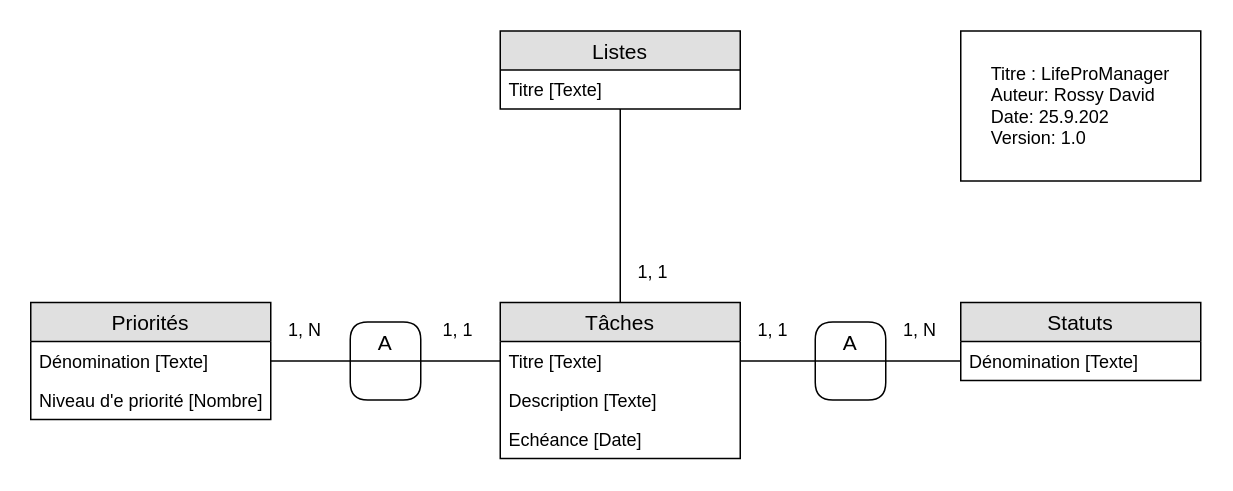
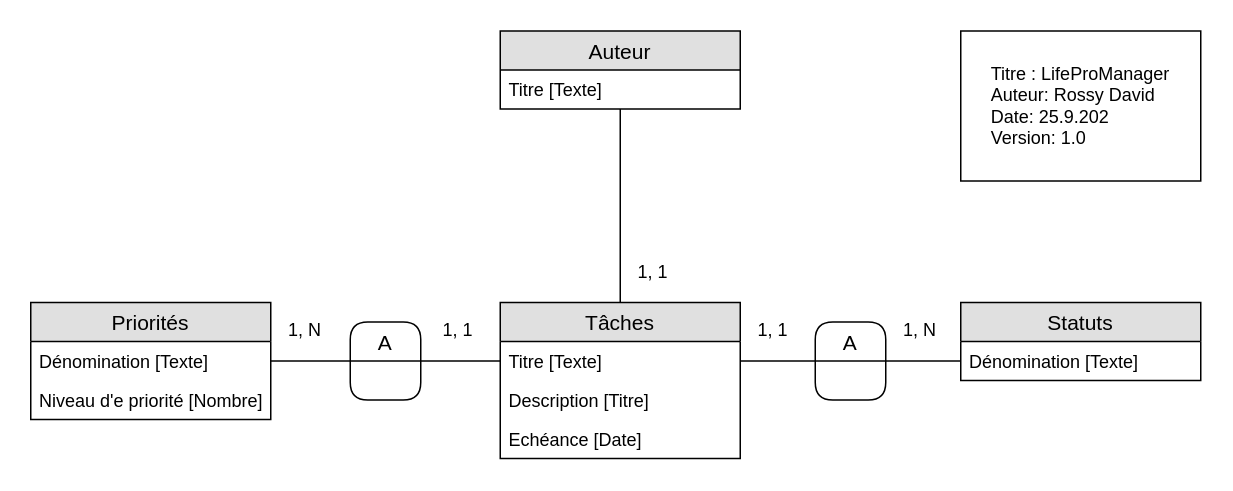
  <mxCell id="0" />
  <mxCell id="1" parent="0" />
  <mxCell id="2" style="edgeStyle=orthogonalEdgeStyle;rounded=0;orthogonalLoop=1;jettySize=auto;html=1;entryX=0.5;entryY=0;entryDx=0;entryDy=0;endArrow=none;endFill=0;" parent="1" source="3" target="5" edge="1"><mxGeometry relative="1" as="geometry" /></mxCell>
- <mxCell id="3" value="Listes" style="swimlane;fontStyle=0;childLayout=stackLayout;horizontal=1;startSize=26;fillColor=#e0e0e0;horizontalStack=0;resizeParent=1;resizeParentMax=0;resizeLast=0;collapsible=1;marginBottom=0;swimlaneFillColor=#ffffff;align=center;fontSize=14;" parent="1" vertex="1"><mxGeometry x="333" y="20" width="160" height="52" as="geometry" /></mxCell>
+ <mxCell id="3" value="Auteur" style="swimlane;fontStyle=0;childLayout=stackLayout;horizontal=1;startSize=26;fillColor=#e0e0e0;horizontalStack=0;resizeParent=1;resizeParentMax=0;resizeLast=0;collapsible=1;marginBottom=0;swimlaneFillColor=#ffffff;align=center;fontSize=14;" parent="1" vertex="1"><mxGeometry x="333" y="20" width="160" height="52" as="geometry" /></mxCell>
  <mxCell id="4" value="Titre [Texte]" style="text;strokeColor=none;fillColor=none;spacingLeft=4;spacingRight=4;overflow=hidden;rotatable=0;points=[[0,0.5],[1,0.5]];portConstraint=eastwest;fontSize=12;" parent="3" vertex="1"><mxGeometry y="26" width="160" height="26" as="geometry" /></mxCell>
  <mxCell id="5" value="Tâches" style="swimlane;fontStyle=0;childLayout=stackLayout;horizontal=1;startSize=26;fillColor=#e0e0e0;horizontalStack=0;resizeParent=1;resizeParentMax=0;resizeLast=0;collapsible=1;marginBottom=0;swimlaneFillColor=#ffffff;align=center;fontSize=14;" parent="1" vertex="1"><mxGeometry x="333" y="201" width="160" height="104" as="geometry" /></mxCell>
  <mxCell id="6" value="Titre [Texte]" style="text;strokeColor=none;fillColor=none;spacingLeft=4;spacingRight=4;overflow=hidden;rotatable=0;points=[[0,0.5],[1,0.5]];portConstraint=eastwest;fontSize=12;" parent="5" vertex="1"><mxGeometry y="26" width="160" height="26" as="geometry" /></mxCell>
- <mxCell id="7" value="Description [Texte]" style="text;strokeColor=none;fillColor=none;spacingLeft=4;spacingRight=4;overflow=hidden;rotatable=0;points=[[0,0.5],[1,0.5]];portConstraint=eastwest;fontSize=12;" parent="5" vertex="1"><mxGeometry y="52" width="160" height="26" as="geometry" /></mxCell>
+ <mxCell id="7" value="Description [Titre]" style="text;strokeColor=none;fillColor=none;spacingLeft=4;spacingRight=4;overflow=hidden;rotatable=0;points=[[0,0.5],[1,0.5]];portConstraint=eastwest;fontSize=12;" parent="5" vertex="1"><mxGeometry y="52" width="160" height="26" as="geometry" /></mxCell>
  <mxCell id="8" value="Echéance [Date]" style="text;strokeColor=none;fillColor=none;spacingLeft=4;spacingRight=4;overflow=hidden;rotatable=0;points=[[0,0.5],[1,0.5]];portConstraint=eastwest;fontSize=12;" parent="5" vertex="1"><mxGeometry y="78" width="160" height="26" as="geometry" /></mxCell>
  <mxCell id="9" value="1, 1" style="text;html=1;resizable=0;points=[];autosize=1;align=left;verticalAlign=top;spacingTop=-4;" parent="1" vertex="1"><mxGeometry x="423" y="171" width="40" height="20" as="geometry" /></mxCell>
  <mxCell id="10" value="&lt;div style=&quot;white-space: normal ; text-align: left&quot;&gt;Titre : LifeProManager&lt;/div&gt;&lt;div style=&quot;white-space: normal ; text-align: left&quot;&gt;Auteur: Rossy David&lt;/div&gt;&lt;div style=&quot;white-space: normal ; text-align: left&quot;&gt;Date: 25.9.202&lt;/div&gt;&lt;div style=&quot;white-space: normal ; text-align: left&quot;&gt;Version: 1.0&lt;/div&gt;" style="rounded=0;whiteSpace=wrap;html=1;" parent="1" vertex="1"><mxGeometry x="640" y="20" width="160" height="100" as="geometry" /></mxCell>
  <mxCell id="11" value="Statuts" style="swimlane;fontStyle=0;childLayout=stackLayout;horizontal=1;startSize=26;fillColor=#e0e0e0;horizontalStack=0;resizeParent=1;resizeParentMax=0;resizeLast=0;collapsible=1;marginBottom=0;swimlaneFillColor=#ffffff;align=center;fontSize=14;" parent="1" vertex="1"><mxGeometry x="640" y="201" width="160" height="52" as="geometry" /></mxCell>
  <mxCell id="12" value="Dénomination [Texte]" style="text;strokeColor=none;fillColor=none;spacingLeft=4;spacingRight=4;overflow=hidden;rotatable=0;points=[[0,0.5],[1,0.5]];portConstraint=eastwest;fontSize=12;" parent="11" vertex="1"><mxGeometry y="26" width="160" height="26" as="geometry" /></mxCell>
  <mxCell id="13" value="Priorités" style="swimlane;fontStyle=0;childLayout=stackLayout;horizontal=1;startSize=26;fillColor=#e0e0e0;horizontalStack=0;resizeParent=1;resizeParentMax=0;resizeLast=0;collapsible=1;marginBottom=0;swimlaneFillColor=#ffffff;align=center;fontSize=14;" parent="1" vertex="1"><mxGeometry x="20" y="201" width="160" height="78" as="geometry" /></mxCell>
  <mxCell id="14" value="Dénomination [Texte]" style="text;strokeColor=none;fillColor=none;spacingLeft=4;spacingRight=4;overflow=hidden;rotatable=0;points=[[0,0.5],[1,0.5]];portConstraint=eastwest;fontSize=12;" parent="13" vertex="1"><mxGeometry y="26" width="160" height="26" as="geometry" /></mxCell>
  <mxCell id="15" value="Niveau d'e priorité [Nombre]" style="text;strokeColor=none;fillColor=none;spacingLeft=4;spacingRight=4;overflow=hidden;rotatable=0;points=[[0,0.5],[1,0.5]];portConstraint=eastwest;fontSize=12;" parent="13" vertex="1"><mxGeometry y="52" width="160" height="26" as="geometry" /></mxCell>
  <mxCell id="16" style="edgeStyle=orthogonalEdgeStyle;rounded=0;orthogonalLoop=1;jettySize=auto;html=1;exitX=1;exitY=0.5;exitDx=0;exitDy=0;endArrow=none;endFill=0;" parent="1" source="14" target="6" edge="1"><mxGeometry relative="1" as="geometry" /></mxCell>
  <mxCell id="17" style="edgeStyle=orthogonalEdgeStyle;rounded=0;orthogonalLoop=1;jettySize=auto;html=1;exitX=0;exitY=0.5;exitDx=0;exitDy=0;entryX=1;entryY=0.5;entryDx=0;entryDy=0;endArrow=none;endFill=0;" parent="1" source="12" target="6" edge="1"><mxGeometry relative="1" as="geometry" /></mxCell>
  <mxCell id="18" value="A" style="swimlane;fontStyle=0;childLayout=stackLayout;horizontal=1;startSize=26;horizontalStack=0;resizeParent=1;resizeParentMax=0;resizeLast=0;collapsible=1;marginBottom=0;swimlaneFillColor=#ffffff;align=center;fontSize=14;rounded=1;" parent="1" vertex="1"><mxGeometry x="233" y="214" width="47" height="52" as="geometry" /></mxCell>
  <mxCell id="19" value="A" style="swimlane;fontStyle=0;childLayout=stackLayout;horizontal=1;startSize=26;horizontalStack=0;resizeParent=1;resizeParentMax=0;resizeLast=0;collapsible=1;marginBottom=0;swimlaneFillColor=#ffffff;align=center;fontSize=14;rounded=1;" parent="1" vertex="1"><mxGeometry x="543" y="214" width="47" height="52" as="geometry" /></mxCell>
  <mxCell id="20" value="1, 1" style="text;html=1;resizable=0;points=[];autosize=1;align=left;verticalAlign=top;spacingTop=-4;" parent="1" vertex="1"><mxGeometry x="293" y="210" width="40" height="20" as="geometry" /></mxCell>
  <mxCell id="21" value="1, N" style="text;html=1;resizable=0;points=[];autosize=1;align=left;verticalAlign=top;spacingTop=-4;" parent="1" vertex="1"><mxGeometry x="190" y="210" width="40" height="20" as="geometry" /></mxCell>
  <mxCell id="22" value="1, 1" style="text;html=1;resizable=0;points=[];autosize=1;align=left;verticalAlign=top;spacingTop=-4;" parent="1" vertex="1"><mxGeometry x="503" y="210" width="40" height="20" as="geometry" /></mxCell>
  <mxCell id="23" value="1, N" style="text;html=1;resizable=0;points=[];autosize=1;align=left;verticalAlign=top;spacingTop=-4;" parent="1" vertex="1"><mxGeometry x="600" y="210" width="40" height="20" as="geometry" /></mxCell>
